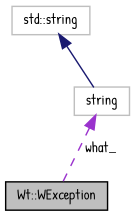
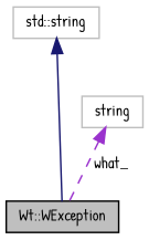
  digraph {
    fontname="Patrick Hand"
    node [color=grey75 fillcolor=white fontname="Patrick Hand" fontsize=10 shape=record style=filled]
    edge [dir=back fontname="Patrick Hand" fontsize=10 labelfontname=Helvetica labelfontsize=10]
    n1 [color=black fillcolor=grey75 fontcolor=black height=0.2 label="Wt::WException" width=0.4]
    n2 [height=0.2 label="std::string" width=0.4]
    n3 [height=0.2 label=string width=0.4]
-   n2 -> n3 [color=midnightblue style=solid]
+   n2 -> n1 [color=midnightblue style=solid]
    n3 -> n1 [color=darkorchid3 label=" what_" style=dashed]
  }
